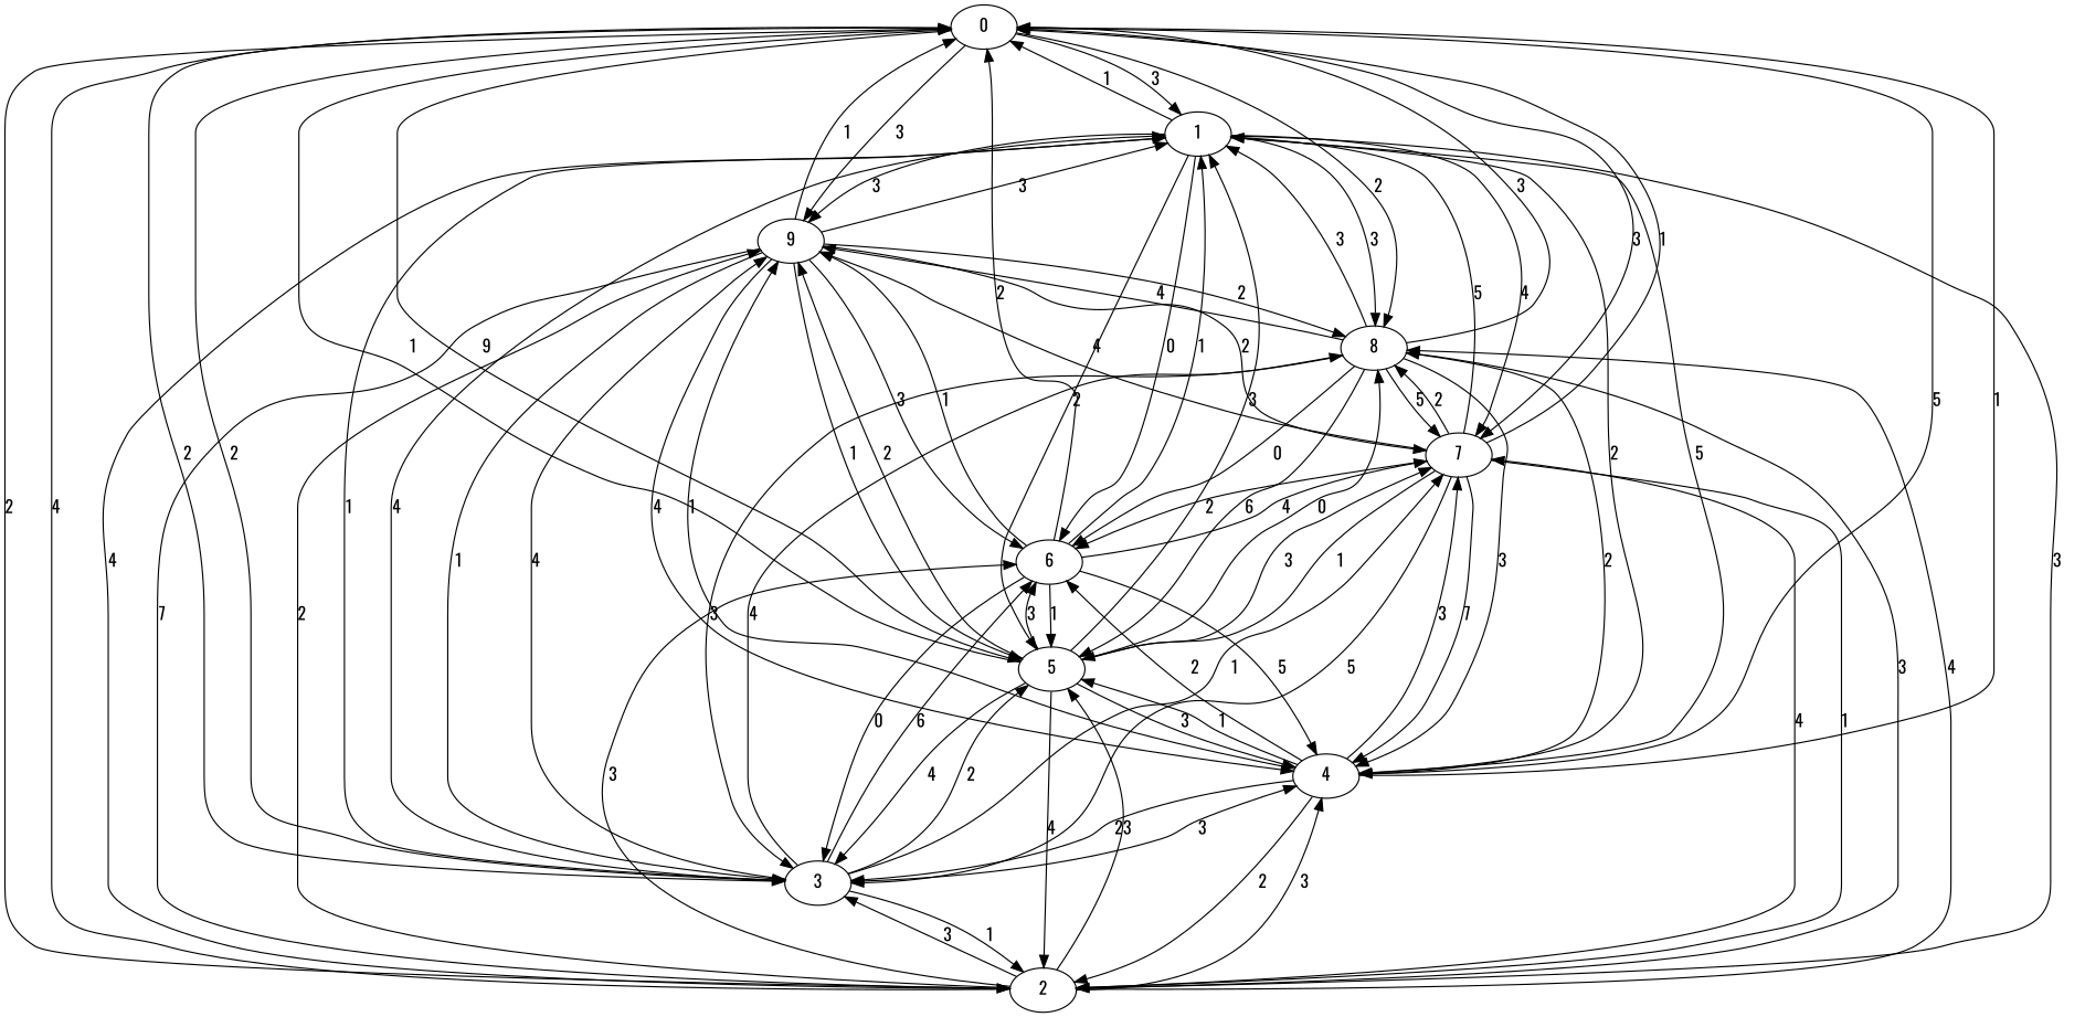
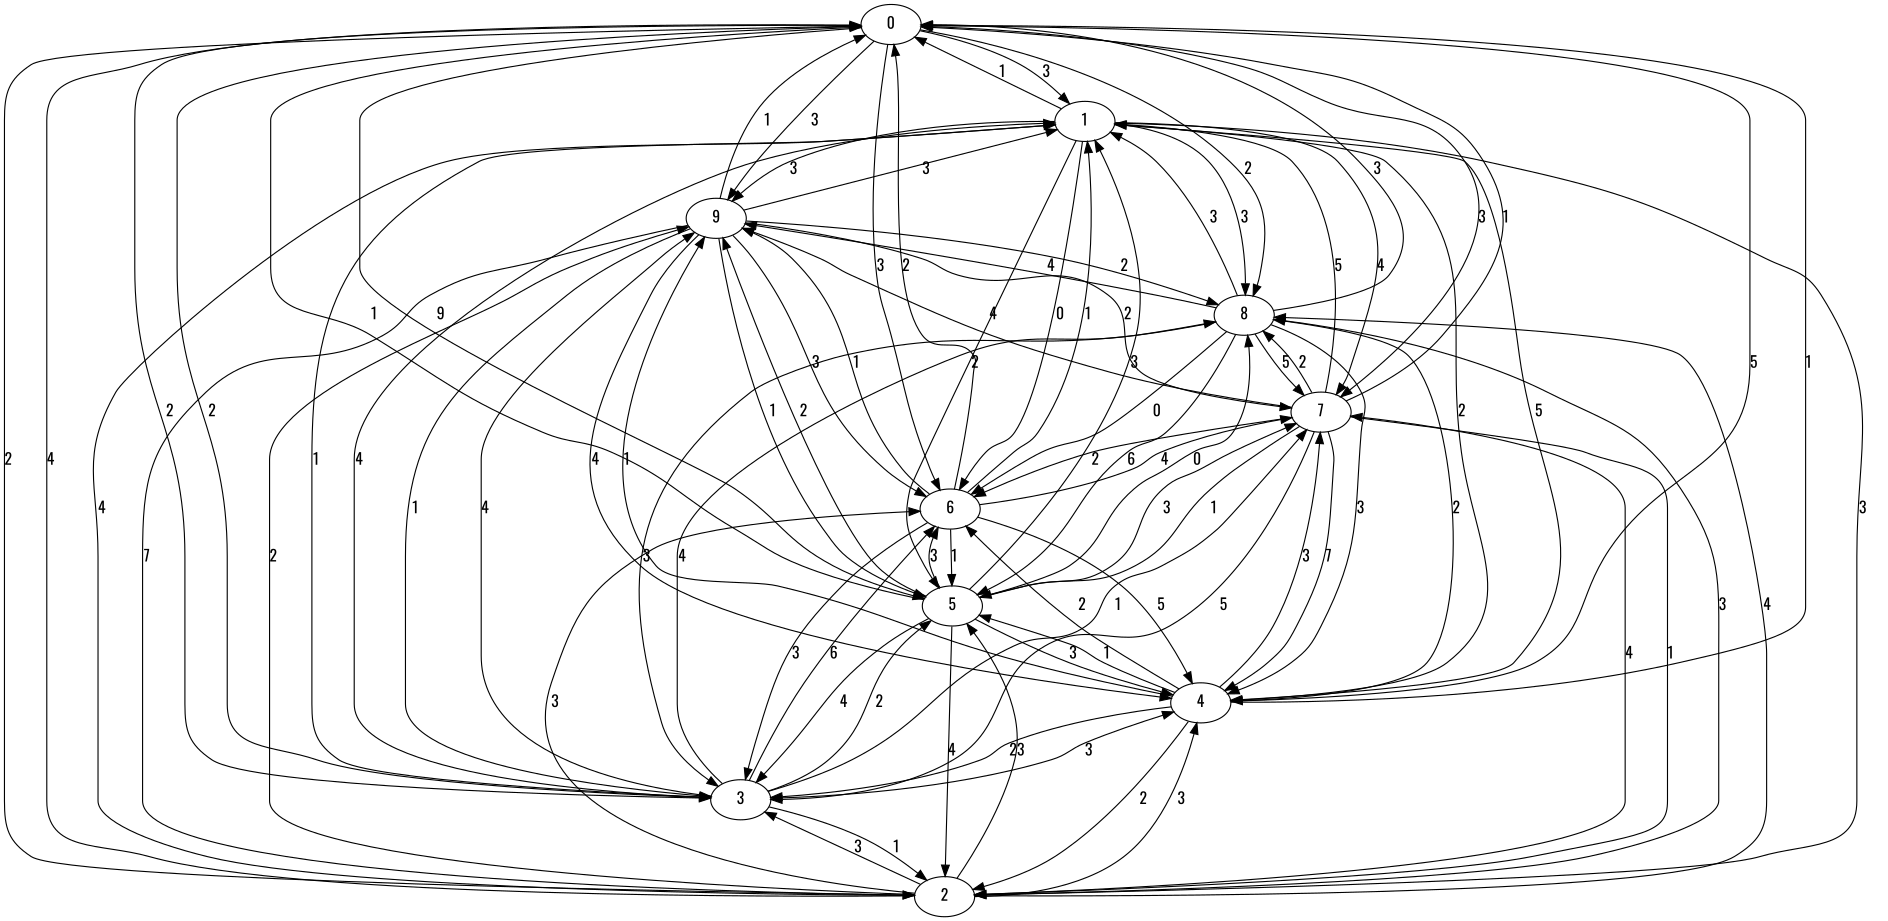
  strict digraph {
    fontname=Oswald
    node [fontname=Oswald]
    edge [fontname=Oswald]
    0
    1
    2
    3
    4
    5
    6
    7
    8
    9
    0 -> 1 [label=3]
    0 -> 2 [label=2]
    0 -> 3 [label=2]
    0 -> 4 [label=5]
    0 -> 5 [label=9]
+   0 -> 6 [label=3]
    0 -> 7 [label=3]
    0 -> 8 [label=2]
    0 -> 9 [label=3]
    1 -> 0 [label=1]
    1 -> 2 [label=3]
    1 -> 3 [label=1]
    1 -> 4 [label=5]
    1 -> 5 [label=2]
    1 -> 6 [label=0]
    1 -> 7 [label=4]
    1 -> 8 [label=3]
    1 -> 9 [label=3]
    2 -> 0 [label=4]
    2 -> 1 [label=4]
    2 -> 3 [label=3]
    2 -> 4 [label=3]
    2 -> 5 [label=3]
    2 -> 6 [label=3]
    2 -> 7 [label=4]
    2 -> 8 [label=4]
    2 -> 9 [label=2]
    3 -> 0 [label=2]
    3 -> 1 [label=4]
    3 -> 2 [label=1]
    3 -> 4 [label=3]
    3 -> 5 [label=2]
    3 -> 6 [label=6]
    3 -> 7 [label=1]
    3 -> 8 [label=4]
    3 -> 9 [label=4]
    4 -> 0 [label=1]
    4 -> 1 [label=2]
    4 -> 2 [label=2]
    4 -> 3 [label=2]
    4 -> 5 [label=1]
    4 -> 6 [label=2]
    4 -> 7 [label=3]
    4 -> 8 [label=2]
    4 -> 9 [label=1]
    5 -> 0 [label=1]
    5 -> 1 [label=3]
    5 -> 2 [label=4]
    5 -> 3 [label=4]
    5 -> 4 [label=3]
    5 -> 6 [label=3]
    5 -> 7 [label=3]
    5 -> 8 [label=0]
    5 -> 9 [label=2]
    6 -> 0 [label=2]
    6 -> 1 [label=1]
-   6 -> 3 [label=0]
+   6 -> 3 [label=3]
    6 -> 4 [label=5]
    6 -> 5 [label=1]
    6 -> 7 [label=4]
    6 -> 9 [label=1]
    7 -> 0 [label=1]
    7 -> 1 [label=5]
    7 -> 2 [label=1]
    7 -> 3 [label=5]
    7 -> 4 [label=7]
    7 -> 5 [label=1]
    7 -> 6 [label=2]
    7 -> 8 [label=2]
    7 -> 9 [label=4]
    8 -> 0 [label=3]
    8 -> 1 [label=3]
    8 -> 2 [label=3]
    8 -> 3 [label=3]
    8 -> 4 [label=3]
    8 -> 5 [label=6]
    8 -> 6 [label=0]
    8 -> 7 [label=5]
    8 -> 9 [label=4]
    9 -> 0 [label=1]
    9 -> 1 [label=3]
    9 -> 2 [label=7]
    9 -> 3 [label=1]
    9 -> 4 [label=4]
    9 -> 5 [label=1]
    9 -> 6 [label=3]
    9 -> 7 [label=2]
    9 -> 8 [label=2]
  }
